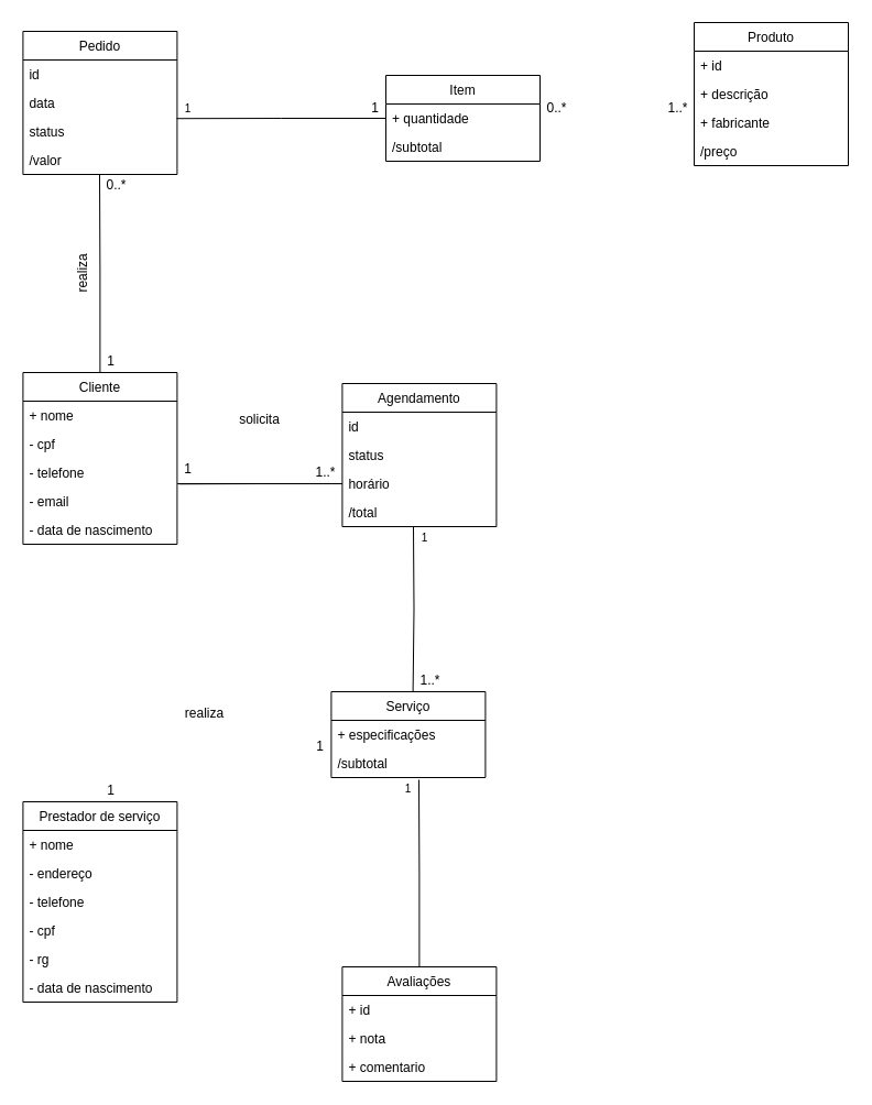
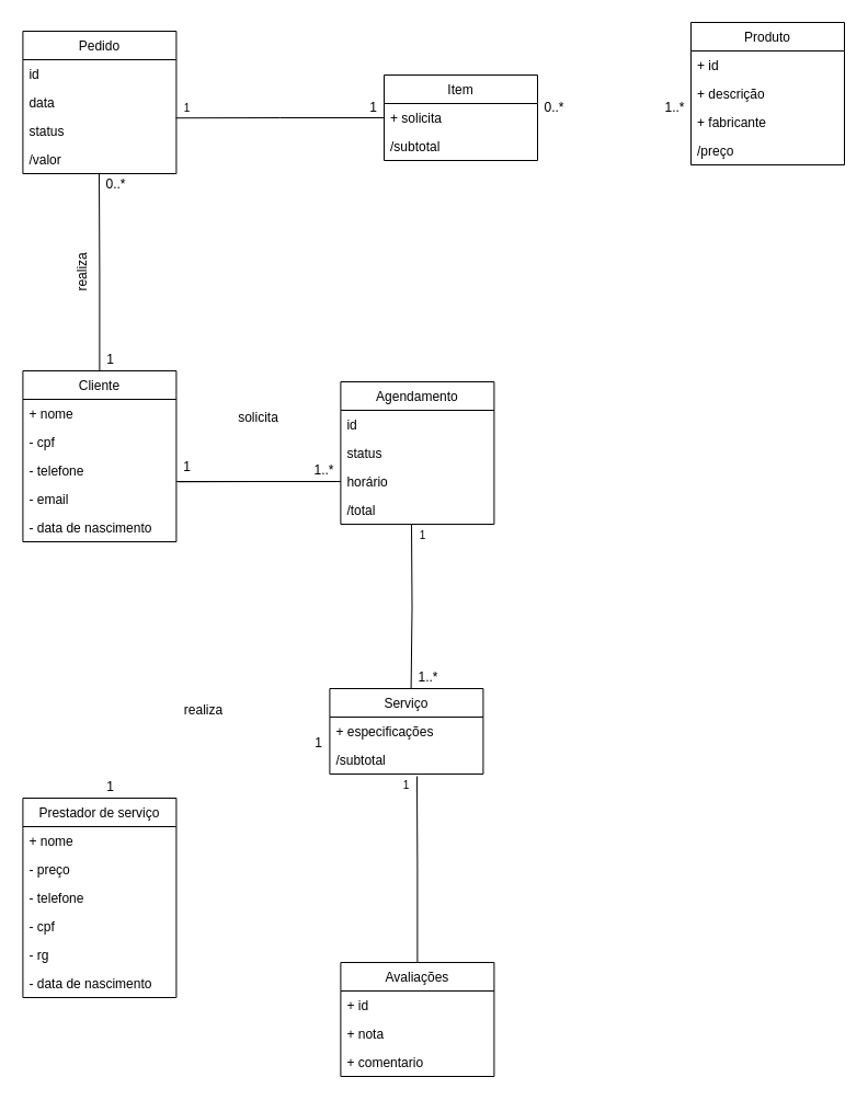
  <mxCell id="0" />
  <mxCell id="1" parent="0" />
  <mxCell id="2" style="edgeStyle=orthogonalEdgeStyle;rounded=0;jumpSize=6;orthogonalLoop=1;jettySize=auto;html=1;startArrow=none;startFill=0;endArrow=none;endFill=0;startSize=12;targetPerimeterSpacing=0;strokeWidth=1;" edge="1" parent="1" source="3"><mxGeometry relative="1" as="geometry"><mxPoint x="90" y="158" as="targetPoint" /></mxGeometry></mxCell>
  <mxCell id="3" value="Cliente" style="swimlane;fontStyle=0;childLayout=stackLayout;horizontal=1;startSize=26;horizontalStack=0;resizeParent=1;resizeParentMax=0;resizeLast=0;collapsible=1;marginBottom=0;" vertex="1" parent="1"><mxGeometry x="20.42" y="338" width="140" height="156" as="geometry" /></mxCell>
  <mxCell id="4" value="+ nome" style="text;strokeColor=none;fillColor=none;align=left;verticalAlign=top;spacingLeft=4;spacingRight=4;overflow=hidden;rotatable=0;points=[[0,0.5],[1,0.5]];portConstraint=eastwest;" vertex="1" parent="3"><mxGeometry y="26" width="140" height="26" as="geometry" /></mxCell>
  <mxCell id="5" value="- cpf" style="text;strokeColor=none;fillColor=none;align=left;verticalAlign=top;spacingLeft=4;spacingRight=4;overflow=hidden;rotatable=0;points=[[0,0.5],[1,0.5]];portConstraint=eastwest;" vertex="1" parent="3"><mxGeometry y="52" width="140" height="26" as="geometry" /></mxCell>
  <mxCell id="6" value="- telefone" style="text;strokeColor=none;fillColor=none;align=left;verticalAlign=top;spacingLeft=4;spacingRight=4;overflow=hidden;rotatable=0;points=[[0,0.5],[1,0.5]];portConstraint=eastwest;" vertex="1" parent="3"><mxGeometry y="78" width="140" height="26" as="geometry" /></mxCell>
  <mxCell id="7" value="- email" style="text;strokeColor=none;fillColor=none;align=left;verticalAlign=top;spacingLeft=4;spacingRight=4;overflow=hidden;rotatable=0;points=[[0,0.5],[1,0.5]];portConstraint=eastwest;" vertex="1" parent="3"><mxGeometry y="104" width="140" height="26" as="geometry" /></mxCell>
  <mxCell id="8" value="- data de nascimento" style="text;strokeColor=none;fillColor=none;align=left;verticalAlign=top;spacingLeft=4;spacingRight=4;overflow=hidden;rotatable=0;points=[[0,0.5],[1,0.5]];portConstraint=eastwest;fontSize=12;" vertex="1" parent="3"><mxGeometry y="130" width="140" height="26" as="geometry" /></mxCell>
  <mxCell id="9" value="Prestador de serviço" style="swimlane;fontStyle=0;childLayout=stackLayout;horizontal=1;startSize=26;horizontalStack=0;resizeParent=1;resizeParentMax=0;resizeLast=0;collapsible=1;marginBottom=0;" vertex="1" parent="1"><mxGeometry x="20.42" y="728" width="140" height="182" as="geometry" /></mxCell>
  <mxCell id="10" value="+ nome" style="text;strokeColor=none;fillColor=none;align=left;verticalAlign=top;spacingLeft=4;spacingRight=4;overflow=hidden;rotatable=0;points=[[0,0.5],[1,0.5]];portConstraint=eastwest;" vertex="1" parent="9"><mxGeometry y="26" width="140" height="26" as="geometry" /></mxCell>
- <mxCell id="11" value="- endereço" style="text;strokeColor=none;fillColor=none;align=left;verticalAlign=top;spacingLeft=4;spacingRight=4;overflow=hidden;rotatable=0;points=[[0,0.5],[1,0.5]];portConstraint=eastwest;" vertex="1" parent="9"><mxGeometry y="52" width="140" height="26" as="geometry" /></mxCell>
+ <mxCell id="11" value="- preço" style="text;strokeColor=none;fillColor=none;align=left;verticalAlign=top;spacingLeft=4;spacingRight=4;overflow=hidden;rotatable=0;points=[[0,0.5],[1,0.5]];portConstraint=eastwest;" vertex="1" parent="9"><mxGeometry y="52" width="140" height="26" as="geometry" /></mxCell>
  <mxCell id="12" value="- telefone" style="text;strokeColor=none;fillColor=none;align=left;verticalAlign=top;spacingLeft=4;spacingRight=4;overflow=hidden;rotatable=0;points=[[0,0.5],[1,0.5]];portConstraint=eastwest;" vertex="1" parent="9"><mxGeometry y="78" width="140" height="26" as="geometry" /></mxCell>
  <mxCell id="13" value="- cpf" style="text;strokeColor=none;fillColor=none;align=left;verticalAlign=top;spacingLeft=4;spacingRight=4;overflow=hidden;rotatable=0;points=[[0,0.5],[1,0.5]];portConstraint=eastwest;" vertex="1" parent="9"><mxGeometry y="104" width="140" height="26" as="geometry" /></mxCell>
  <mxCell id="14" value="- rg" style="text;strokeColor=none;fillColor=none;align=left;verticalAlign=top;spacingLeft=4;spacingRight=4;overflow=hidden;rotatable=0;points=[[0,0.5],[1,0.5]];portConstraint=eastwest;fontSize=12;" vertex="1" parent="9"><mxGeometry y="130" width="140" height="26" as="geometry" /></mxCell>
  <mxCell id="15" value="- data de nascimento" style="text;strokeColor=none;fillColor=none;align=left;verticalAlign=top;spacingLeft=4;spacingRight=4;overflow=hidden;rotatable=0;points=[[0,0.5],[1,0.5]];portConstraint=eastwest;fontSize=12;" vertex="1" parent="9"><mxGeometry y="156" width="140" height="26" as="geometry" /></mxCell>
  <mxCell id="16" value="Serviço" style="swimlane;fontStyle=0;childLayout=stackLayout;horizontal=1;startSize=26;horizontalStack=0;resizeParent=1;resizeParentMax=0;resizeLast=0;collapsible=1;marginBottom=0;" vertex="1" parent="1"><mxGeometry x="300.42" y="628" width="140" height="78" as="geometry" /></mxCell>
  <mxCell id="17" value="+ especificações" style="text;strokeColor=none;fillColor=none;align=left;verticalAlign=top;spacingLeft=4;spacingRight=4;overflow=hidden;rotatable=0;points=[[0,0.5],[1,0.5]];portConstraint=eastwest;" vertex="1" parent="16"><mxGeometry y="26" width="140" height="26" as="geometry" /></mxCell>
  <mxCell id="18" value="/subtotal" style="text;strokeColor=none;fillColor=none;align=left;verticalAlign=top;spacingLeft=4;spacingRight=4;overflow=hidden;rotatable=0;points=[[0,0.5],[1,0.5]];portConstraint=eastwest;" vertex="1" parent="16"><mxGeometry y="52" width="140" height="26" as="geometry" /></mxCell>
  <mxCell id="19" value="Agendamento" style="swimlane;fontStyle=0;childLayout=stackLayout;horizontal=1;startSize=26;horizontalStack=0;resizeParent=1;resizeParentMax=0;resizeLast=0;collapsible=1;marginBottom=0;" vertex="1" parent="1"><mxGeometry x="310.42" y="348" width="140" height="130" as="geometry" /></mxCell>
  <mxCell id="20" value="id" style="text;strokeColor=none;fillColor=none;align=left;verticalAlign=top;spacingLeft=4;spacingRight=4;overflow=hidden;rotatable=0;points=[[0,0.5],[1,0.5]];portConstraint=eastwest;" vertex="1" parent="19"><mxGeometry y="26" width="140" height="26" as="geometry" /></mxCell>
  <mxCell id="21" value="status" style="text;strokeColor=none;fillColor=none;align=left;verticalAlign=top;spacingLeft=4;spacingRight=4;overflow=hidden;rotatable=0;points=[[0,0.5],[1,0.5]];portConstraint=eastwest;" vertex="1" parent="19"><mxGeometry y="52" width="140" height="26" as="geometry" /></mxCell>
  <mxCell id="22" value="horário" style="text;strokeColor=none;fillColor=none;align=left;verticalAlign=top;spacingLeft=4;spacingRight=4;overflow=hidden;rotatable=0;points=[[0,0.5],[1,0.5]];portConstraint=eastwest;" vertex="1" parent="19"><mxGeometry y="78" width="140" height="26" as="geometry" /></mxCell>
  <mxCell id="23" value="/total" style="text;strokeColor=none;fillColor=none;align=left;verticalAlign=top;spacingLeft=4;spacingRight=4;overflow=hidden;rotatable=0;points=[[0,0.5],[1,0.5]];portConstraint=eastwest;" vertex="1" parent="19"><mxGeometry y="104" width="140" height="26" as="geometry" /></mxCell>
  <mxCell id="24" style="edgeStyle=orthogonalEdgeStyle;rounded=0;orthogonalLoop=1;jettySize=auto;html=1;entryX=1.013;entryY=0.893;entryDx=0;entryDy=0;entryPerimeter=0;endArrow=none;endFill=0;" edge="1" parent="1" source="22" target="6"><mxGeometry relative="1" as="geometry" /></mxCell>
  <mxCell id="25" style="edgeStyle=orthogonalEdgeStyle;rounded=0;orthogonalLoop=1;jettySize=auto;html=1;entryX=1.001;entryY=0.886;entryDx=0;entryDy=0;entryPerimeter=0;endArrow=none;endFill=0;" edge="1" parent="1" source="22" target="6"><mxGeometry relative="1" as="geometry" /></mxCell>
  <mxCell id="26" value="solicita" style="text;html=1;align=center;verticalAlign=middle;resizable=0;points=[];autosize=1;strokeColor=none;" vertex="1" parent="1"><mxGeometry x="210" y="371" width="50" height="20" as="geometry" /></mxCell>
  <mxCell id="27" value="1" style="text;html=1;align=center;verticalAlign=middle;resizable=0;points=[];autosize=1;strokeColor=none;" vertex="1" parent="1"><mxGeometry x="160" y="416" width="20" height="20" as="geometry" /></mxCell>
  <mxCell id="28" value="1..*" style="text;html=1;align=center;verticalAlign=middle;resizable=0;points=[];autosize=1;strokeColor=none;" vertex="1" parent="1"><mxGeometry x="280.42" y="419" width="30" height="20" as="geometry" /></mxCell>
  <mxCell id="29" style="edgeStyle=orthogonalEdgeStyle;rounded=0;orthogonalLoop=1;jettySize=auto;html=1;entryX=0.53;entryY=-0.002;entryDx=0;entryDy=0;entryPerimeter=0;endArrow=none;endFill=0;startArrow=none;startFill=0;jumpSize=6;targetPerimeterSpacing=0;strokeWidth=1;startSize=20;" edge="1" parent="1" target="16"><mxGeometry relative="1" as="geometry"><mxPoint x="375" y="478" as="sourcePoint" /></mxGeometry></mxCell>
  <mxCell id="30" value="1..*" style="text;html=1;align=center;verticalAlign=middle;resizable=0;points=[];autosize=1;strokeColor=none;" vertex="1" parent="1"><mxGeometry x="375.42" y="608" width="30" height="20" as="geometry" /></mxCell>
  <mxCell id="31" value="realiza" style="text;html=1;align=center;verticalAlign=middle;resizable=0;points=[];autosize=1;strokeColor=none;" vertex="1" parent="1"><mxGeometry x="160" y="638" width="50" height="20" as="geometry" /></mxCell>
  <mxCell id="32" value="1" style="text;html=1;align=center;verticalAlign=middle;resizable=0;points=[];autosize=1;strokeColor=none;" vertex="1" parent="1"><mxGeometry x="90.42" y="708" width="20" height="20" as="geometry" /></mxCell>
  <mxCell id="33" value="1" style="text;html=1;align=center;verticalAlign=middle;resizable=0;points=[];autosize=1;strokeColor=none;" vertex="1" parent="1"><mxGeometry x="280.42" y="668" width="20" height="20" as="geometry" /></mxCell>
  <mxCell id="34" value="Pedido" style="swimlane;fontStyle=0;childLayout=stackLayout;horizontal=1;startSize=26;horizontalStack=0;resizeParent=1;resizeParentMax=0;resizeLast=0;collapsible=1;marginBottom=0;" vertex="1" parent="1"><mxGeometry x="20.42" y="28" width="140" height="130" as="geometry" /></mxCell>
  <mxCell id="35" value="id" style="text;strokeColor=none;fillColor=none;align=left;verticalAlign=top;spacingLeft=4;spacingRight=4;overflow=hidden;rotatable=0;points=[[0,0.5],[1,0.5]];portConstraint=eastwest;" vertex="1" parent="34"><mxGeometry y="26" width="140" height="26" as="geometry" /></mxCell>
  <mxCell id="36" value="data" style="text;strokeColor=none;fillColor=none;align=left;verticalAlign=top;spacingLeft=4;spacingRight=4;overflow=hidden;rotatable=0;points=[[0,0.5],[1,0.5]];portConstraint=eastwest;" vertex="1" parent="34"><mxGeometry y="52" width="140" height="26" as="geometry" /></mxCell>
  <mxCell id="37" value="status" style="text;strokeColor=none;fillColor=none;align=left;verticalAlign=top;spacingLeft=4;spacingRight=4;overflow=hidden;rotatable=0;points=[[0,0.5],[1,0.5]];portConstraint=eastwest;" vertex="1" parent="34"><mxGeometry y="78" width="140" height="26" as="geometry" /></mxCell>
  <mxCell id="38" value="/valor" style="text;strokeColor=none;fillColor=none;align=left;verticalAlign=top;spacingLeft=4;spacingRight=4;overflow=hidden;rotatable=0;points=[[0,0.5],[1,0.5]];portConstraint=eastwest;" vertex="1" parent="34"><mxGeometry y="104" width="140" height="26" as="geometry" /></mxCell>
  <mxCell id="39" value="Item" style="swimlane;fontStyle=0;childLayout=stackLayout;horizontal=1;startSize=26;horizontalStack=0;resizeParent=1;resizeParentMax=0;resizeLast=0;collapsible=1;marginBottom=0;" vertex="1" parent="1"><mxGeometry x="350" y="68" width="140" height="78" as="geometry" /></mxCell>
- <mxCell id="40" value="+ quantidade" style="text;strokeColor=none;fillColor=none;align=left;verticalAlign=top;spacingLeft=4;spacingRight=4;overflow=hidden;rotatable=0;points=[[0,0.5],[1,0.5]];portConstraint=eastwest;" vertex="1" parent="39"><mxGeometry y="26" width="140" height="26" as="geometry" /></mxCell>
+ <mxCell id="40" value="+ solicita" style="text;strokeColor=none;fillColor=none;align=left;verticalAlign=top;spacingLeft=4;spacingRight=4;overflow=hidden;rotatable=0;points=[[0,0.5],[1,0.5]];portConstraint=eastwest;" vertex="1" parent="39"><mxGeometry y="26" width="140" height="26" as="geometry" /></mxCell>
  <mxCell id="41" value="/subtotal" style="text;strokeColor=none;fillColor=none;align=left;verticalAlign=top;spacingLeft=4;spacingRight=4;overflow=hidden;rotatable=0;points=[[0,0.5],[1,0.5]];portConstraint=eastwest;" vertex="1" parent="39"><mxGeometry y="52" width="140" height="26" as="geometry" /></mxCell>
  <mxCell id="42" value="1" style="text;html=1;align=center;verticalAlign=middle;resizable=0;points=[];autosize=1;strokeColor=none;" vertex="1" parent="1"><mxGeometry x="330" y="88" width="20" height="20" as="geometry" /></mxCell>
  <mxCell id="43" value="0..*" style="text;html=1;align=center;verticalAlign=middle;resizable=0;points=[];autosize=1;strokeColor=none;" vertex="1" parent="1"><mxGeometry x="90.42" y="158" width="30" height="20" as="geometry" /></mxCell>
  <mxCell id="44" value="1" style="text;html=1;align=center;verticalAlign=middle;resizable=0;points=[];autosize=1;strokeColor=none;" vertex="1" parent="1"><mxGeometry x="90.42" y="318" width="20" height="20" as="geometry" /></mxCell>
  <mxCell id="45" value="realiza" style="text;html=1;align=center;verticalAlign=middle;resizable=0;points=[];autosize=1;strokeColor=none;rotation=-90;" vertex="1" parent="1"><mxGeometry x="50.42" y="238" width="50" height="20" as="geometry" /></mxCell>
  <mxCell id="46" value="Produto" style="swimlane;fontStyle=0;childLayout=stackLayout;horizontal=1;startSize=26;horizontalStack=0;resizeParent=1;resizeParentMax=0;resizeLast=0;collapsible=1;marginBottom=0;" vertex="1" parent="1"><mxGeometry x="630" y="20" width="140" height="130" as="geometry" /></mxCell>
  <mxCell id="47" value="+ id" style="text;strokeColor=none;fillColor=none;align=left;verticalAlign=top;spacingLeft=4;spacingRight=4;overflow=hidden;rotatable=0;points=[[0,0.5],[1,0.5]];portConstraint=eastwest;" vertex="1" parent="46"><mxGeometry y="26" width="140" height="26" as="geometry" /></mxCell>
  <mxCell id="48" value="+ descrição" style="text;strokeColor=none;fillColor=none;align=left;verticalAlign=top;spacingLeft=4;spacingRight=4;overflow=hidden;rotatable=0;points=[[0,0.5],[1,0.5]];portConstraint=eastwest;" vertex="1" parent="46"><mxGeometry y="52" width="140" height="26" as="geometry" /></mxCell>
  <mxCell id="49" value="+ fabricante" style="text;strokeColor=none;fillColor=none;align=left;verticalAlign=top;spacingLeft=4;spacingRight=4;overflow=hidden;rotatable=0;points=[[0,0.5],[1,0.5]];portConstraint=eastwest;" vertex="1" parent="46"><mxGeometry y="78" width="140" height="26" as="geometry" /></mxCell>
  <mxCell id="50" value="/preço" style="text;strokeColor=none;fillColor=none;align=left;verticalAlign=top;spacingLeft=4;spacingRight=4;overflow=hidden;rotatable=0;points=[[0,0.5],[1,0.5]];portConstraint=eastwest;" vertex="1" parent="46"><mxGeometry y="104" width="140" height="26" as="geometry" /></mxCell>
  <mxCell id="51" value="0..*" style="text;html=1;align=center;verticalAlign=middle;resizable=0;points=[];autosize=1;strokeColor=none;" vertex="1" parent="1"><mxGeometry x="490" y="88" width="30" height="20" as="geometry" /></mxCell>
  <mxCell id="52" value="1..*" style="text;html=1;align=center;verticalAlign=middle;resizable=0;points=[];autosize=1;strokeColor=none;" vertex="1" parent="1"><mxGeometry x="600" y="88" width="30" height="20" as="geometry" /></mxCell>
  <mxCell id="53" style="edgeStyle=orthogonalEdgeStyle;rounded=0;jumpSize=6;orthogonalLoop=1;jettySize=auto;html=1;fontSize=10;startArrow=none;startFill=0;endArrow=none;endFill=0;startSize=20;targetPerimeterSpacing=0;strokeWidth=1;" edge="1" parent="1" source="54"><mxGeometry relative="1" as="geometry"><mxPoint x="380" y="708" as="targetPoint" /></mxGeometry></mxCell>
  <mxCell id="54" value="Avaliações" style="swimlane;fontStyle=0;childLayout=stackLayout;horizontal=1;startSize=26;horizontalStack=0;resizeParent=1;resizeParentMax=0;resizeLast=0;collapsible=1;marginBottom=0;" vertex="1" parent="1"><mxGeometry x="310.42" y="878" width="140" height="104" as="geometry" /></mxCell>
  <mxCell id="55" value="+ id" style="text;strokeColor=none;fillColor=none;align=left;verticalAlign=top;spacingLeft=4;spacingRight=4;overflow=hidden;rotatable=0;points=[[0,0.5],[1,0.5]];portConstraint=eastwest;" vertex="1" parent="54"><mxGeometry y="26" width="140" height="26" as="geometry" /></mxCell>
  <mxCell id="56" value="+ nota" style="text;strokeColor=none;fillColor=none;align=left;verticalAlign=top;spacingLeft=4;spacingRight=4;overflow=hidden;rotatable=0;points=[[0,0.5],[1,0.5]];portConstraint=eastwest;" vertex="1" parent="54"><mxGeometry y="52" width="140" height="26" as="geometry" /></mxCell>
  <mxCell id="57" value="+ comentario" style="text;strokeColor=none;fillColor=none;align=left;verticalAlign=top;spacingLeft=4;spacingRight=4;overflow=hidden;rotatable=0;points=[[0,0.5],[1,0.5]];portConstraint=eastwest;" vertex="1" parent="54"><mxGeometry y="78" width="140" height="26" as="geometry" /></mxCell>
  <mxCell id="58" style="edgeStyle=orthogonalEdgeStyle;rounded=0;jumpSize=6;orthogonalLoop=1;jettySize=auto;html=1;entryX=0.997;entryY=0.047;entryDx=0;entryDy=0;entryPerimeter=0;fontSize=10;startArrow=none;startFill=0;endArrow=none;endFill=0;startSize=20;targetPerimeterSpacing=0;strokeWidth=1;" edge="1" parent="1" source="40" target="37"><mxGeometry relative="1" as="geometry" /></mxCell>
  <mxCell id="59" value="1" style="text;html=1;align=center;verticalAlign=middle;resizable=0;points=[];autosize=1;strokeColor=none;fontSize=10;" vertex="1" parent="1"><mxGeometry x="160" y="88" width="20" height="20" as="geometry" /></mxCell>
  <mxCell id="60" value="1" style="text;html=1;align=center;verticalAlign=middle;resizable=0;points=[];autosize=1;strokeColor=none;fontSize=10;" vertex="1" parent="1"><mxGeometry x="375.42" y="478" width="20" height="20" as="geometry" /></mxCell>
  <mxCell id="61" value="1" style="text;html=1;align=center;verticalAlign=middle;resizable=0;points=[];autosize=1;strokeColor=none;fontSize=10;" vertex="1" parent="1"><mxGeometry x="360.42" y="706" width="20" height="20" as="geometry" /></mxCell>
